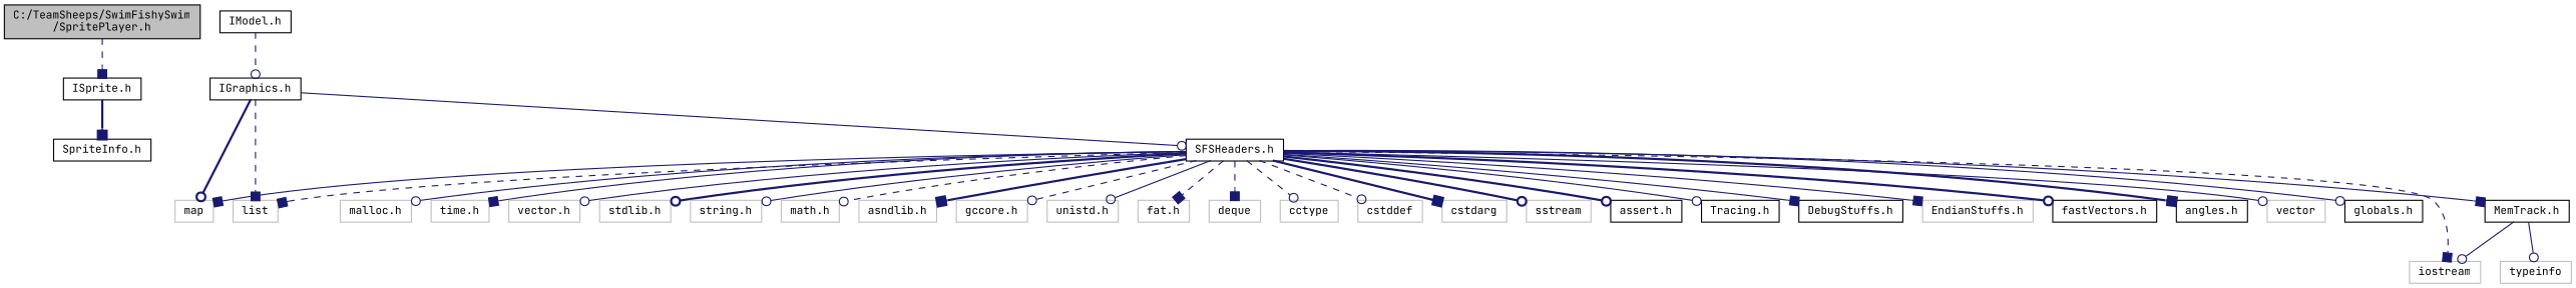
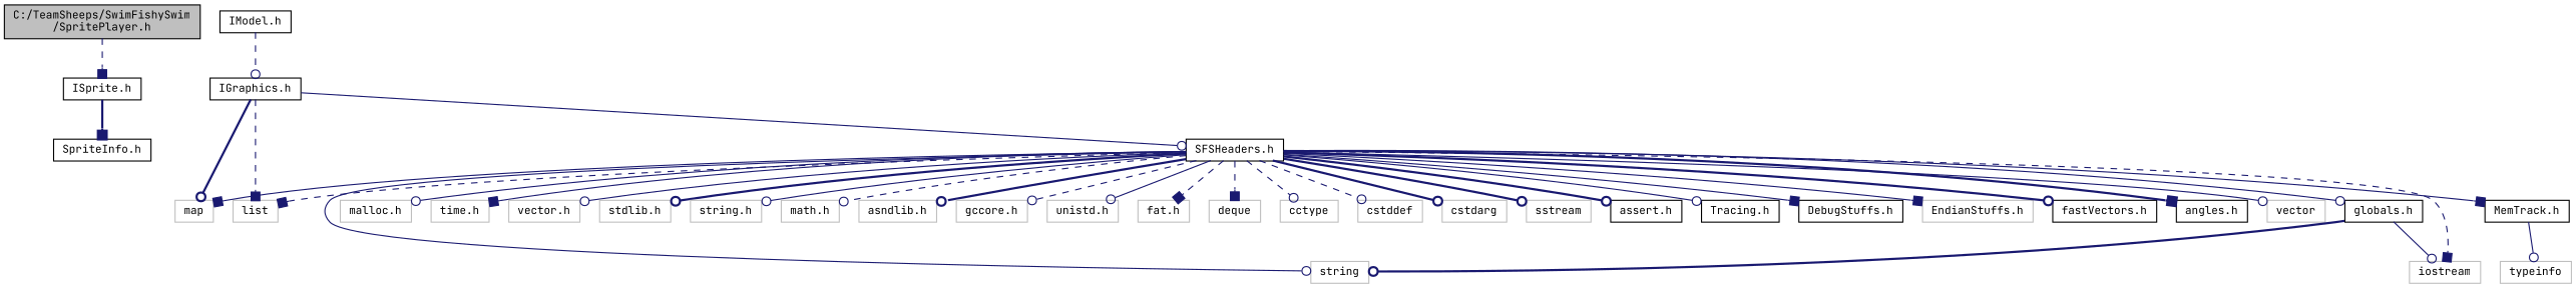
  digraph {
    fontname="JetBrains Mono"
    node [color=grey75 fillcolor=white fontname="JetBrains Mono" fontsize=10 shape=record style=filled]
    edge [arrowhead=odot color=midnightblue fontname="JetBrains Mono" fontsize=10 labelfontname=Helvetica labelfontsize=10 style=solid]
    n1 [color=black fillcolor=grey75 fontcolor=black height=0.2 label="C:/TeamSheeps/SwimFishySwim\l/SpritePlayer.h" width=0.4]
    n2 [color=black height=0.2 label="ISprite.h" width=0.4]
    n3 [color=black height=0.2 label="SpriteInfo.h" width=0.4]
    n4 [color=black height=0.2 label="IModel.h" width=0.4]
    n5 [color=black height=0.2 label="IGraphics.h" width=0.4]
    n6 [height=0.2 label=map width=0.4]
    n7 [height=0.2 label=list width=0.4]
    n8 [color=black height=0.2 label="SFSHeaders.h" width=0.4]
    n9 [height=0.2 label=vector width=0.4]
    n10 [color=black height=0.2 label="globals.h" width=0.4]
    n11 [height=0.2 label=iostream width=0.4]
+   n12 [height=0.2 label=string width=0.4]
    n13 [height=0.2 label="malloc.h" width=0.4]
    n14 [height=0.2 label="time.h" width=0.4]
    n15 [height=0.2 label="vector.h" width=0.4]
    n16 [height=0.2 label="stdlib.h" width=0.4]
    n17 [height=0.2 label="string.h" width=0.4]
    n18 [height=0.2 label="math.h" width=0.4]
    n19 [height=0.2 label="asndlib.h" width=0.4]
    n20 [height=0.2 label="gccore.h" width=0.4]
    n21 [height=0.2 label="unistd.h" width=0.4]
    n22 [height=0.2 label="fat.h" width=0.4]
    n23 [height=0.2 label=deque width=0.4]
    n24 [height=0.2 label=cctype width=0.4]
    n25 [height=0.2 label=cstddef width=0.4]
    n26 [height=0.2 label=cstdarg width=0.4]
    n27 [height=0.2 label=sstream width=0.4]
    n28 [color=black height=0.2 label="MemTrack.h" width=0.4]
    n29 [color=black height=0.2 label="assert.h" width=0.4]
    n30 [color=black height=0.2 label="Tracing.h" width=0.4]
    n31 [color=black height=0.2 label="DebugStuffs.h" width=0.4]
    n32 [height=0.2 label="EndianStuffs.h" width=0.4]
    n33 [color=black height=0.2 label="fastVectors.h" width=0.4]
    n34 [color=black height=0.2 label="angles.h" width=0.4]
    n35 [height=0.2 label=typeinfo width=0.4]
    n1 -> n2 [arrowhead=box style=dashed]
    n2 -> n3 [arrowhead=box style=bold]
    n4 -> n5 [style=dashed]
    n5 -> n6 [style=bold]
    n5 -> n7 [arrowhead=box style=dashed]
    n5 -> n8
    n8 -> n6 [arrowhead=box]
    n8 -> n7 [arrowhead=box style=dashed]
    n8 -> n9
    n8 -> n10
    n8 -> n11 [arrowhead=box style=dashed]
+   n8 -> n12
    n8 -> n13
    n8 -> n14 [arrowhead=box]
    n8 -> n15
    n8 -> n16 [style=bold]
    n8 -> n17
    n8 -> n18 [style=dashed]
-   n8 -> n19 [arrowhead=box style=bold]
+   n8 -> n19 [style=bold]
    n8 -> n20 [style=dashed]
    n8 -> n21
    n8 -> n22 [arrowhead=box style=dashed]
    n8 -> n23 [arrowhead=box style=dashed]
    n8 -> n24 [style=dashed]
    n8 -> n25 [style=dashed]
-   n8 -> n26 [arrowhead=box style=bold]
+   n8 -> n26 [style=bold]
    n8 -> n27 [style=bold]
    n8 -> n28 [arrowhead=box]
    n8 -> n29 [style=bold]
    n8 -> n30
    n8 -> n31 [arrowhead=box]
    n8 -> n32 [arrowhead=box]
    n8 -> n33 [style=bold]
    n8 -> n34 [arrowhead=box style=bold]
-   n28 -> n11
+   n10 -> n11
+   n10 -> n12 [style=bold]
    n28 -> n35
  }
